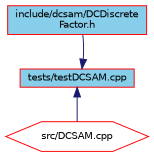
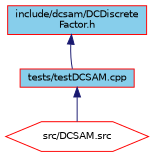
  digraph {
    node [color=red fillcolor=skyblue fontname=Helvetica fontsize=10 shape=box style=filled]
    edge [color=midnightblue dir=back fontname=Helvetica fontsize=10 labelfontname=Helvetica labelfontsize=10 style=solid]
    n1 [fontcolor=black height=0.2 label="include/dcsam/DCDiscrete\lFactor.h" width=0.4]
    n2 [height=0.2 label="tests/testDCSAM.cpp" width=0.4]
-   n3 [fillcolor=white height=0.2 label="src/DCSAM.cpp" shape=hexagon width=0.4]
-   n2 -> n1
+   n3 [fillcolor=white height=0.2 label="src/DCSAM.src" shape=hexagon width=0.4]
+   n1 -> n2
    n2 -> n3
  }
